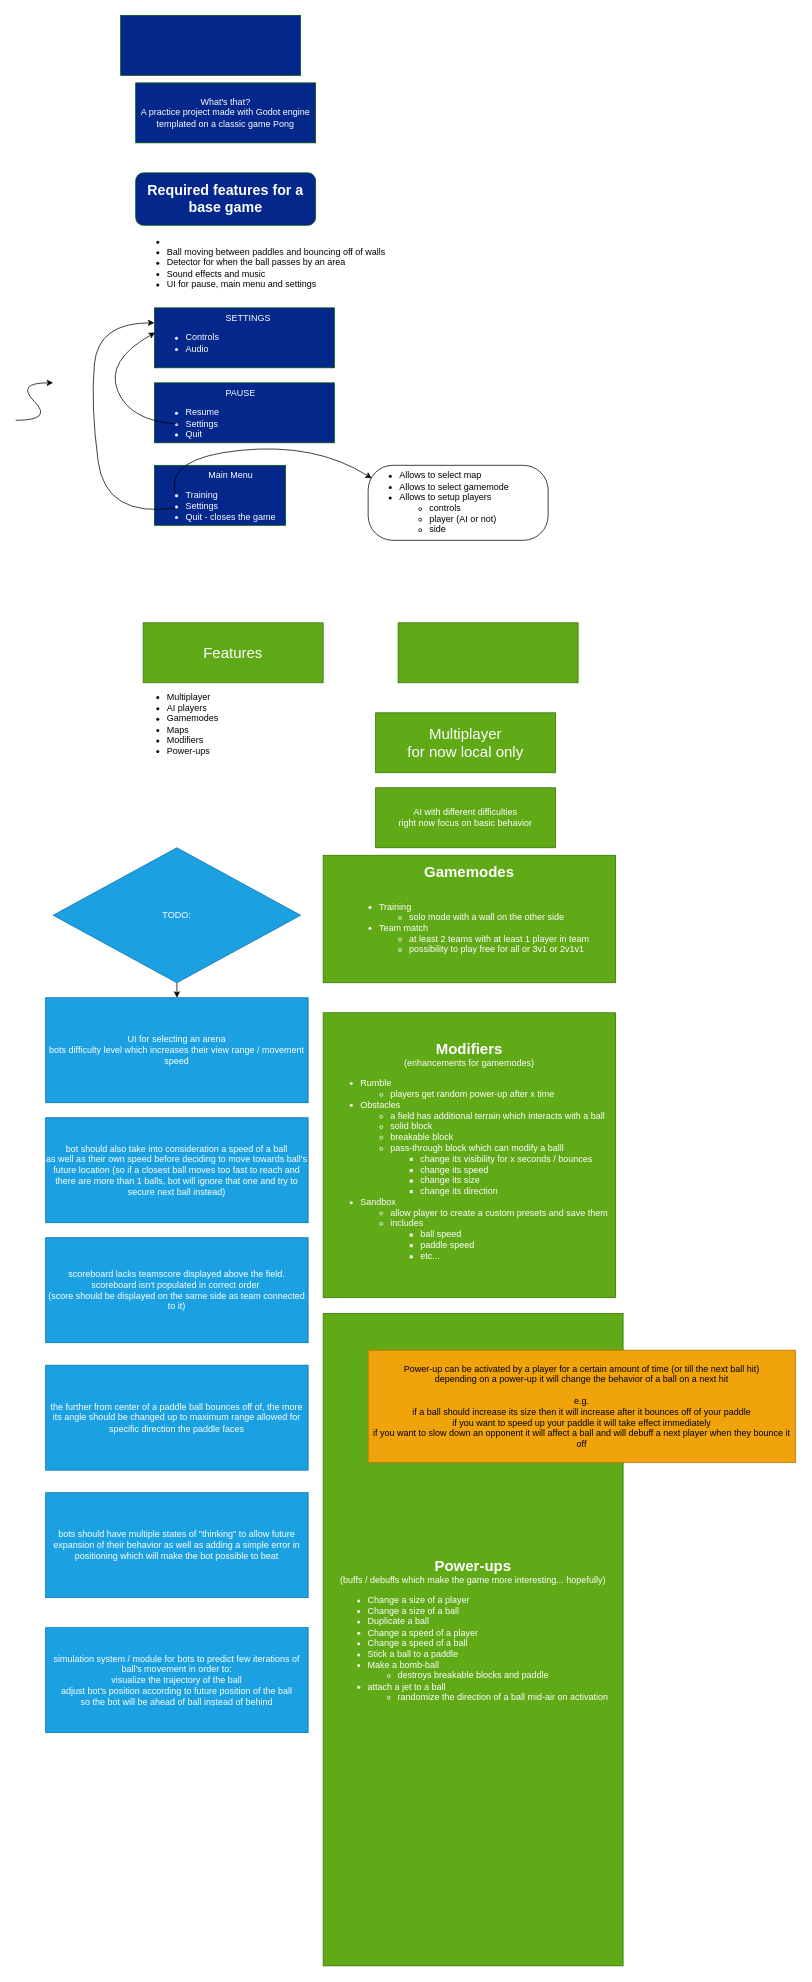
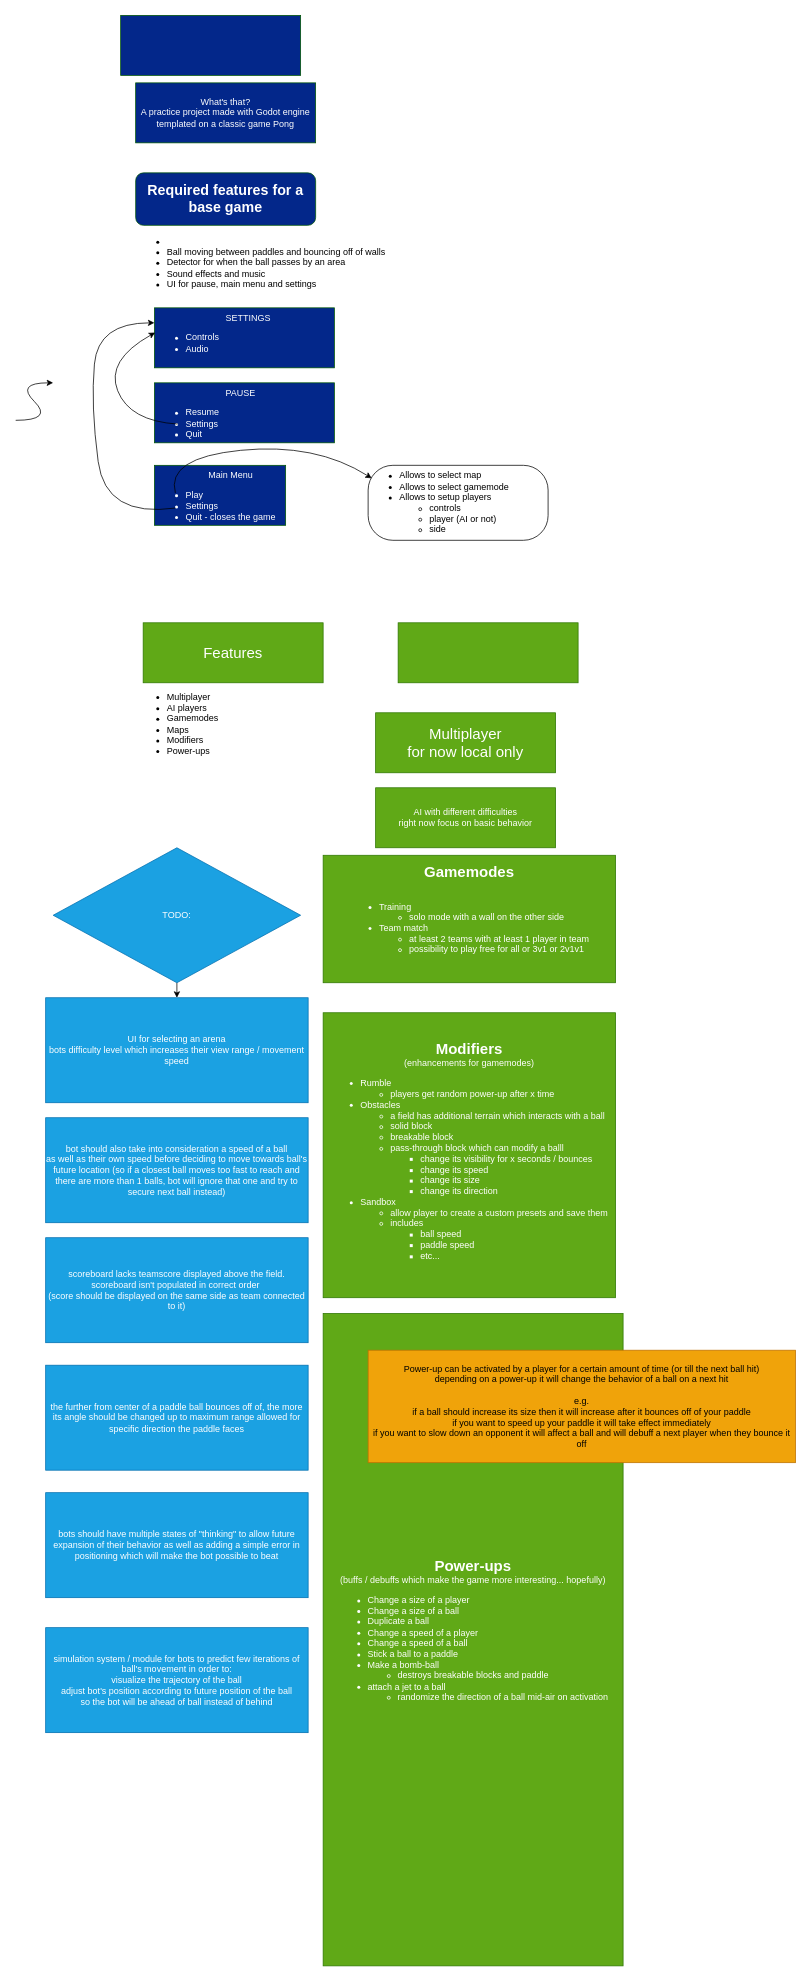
  <mxCell id="0" />
  <mxCell id="1" parent="0" />
  <mxCell id="2" value="What's that?&lt;div&gt;A practice project made with Godot engine templated on a classic game Pong&lt;/div&gt;" style="rounded=0;whiteSpace=wrap;html=1;fillColor=#03278A;strokeColor=#005700;fontColor=#ffffff;" parent="1" vertex="1"><mxGeometry x="180" y="110" width="240" height="80" as="geometry" /></mxCell>
  <mxCell id="3" value="&lt;div&gt;&lt;br&gt;&lt;/div&gt;" style="rounded=0;whiteSpace=wrap;html=1;fillColor=#03278A;strokeColor=#005700;fontColor=#ffffff;" parent="1" vertex="1"><mxGeometry x="160" width="240" height="80" as="geometry" y="20" /></mxCell>
  <mxCell id="4" value="&lt;b&gt;&lt;font style=&quot;font-size: 19px;&quot;&gt;Required features for a base game&lt;/font&gt;&lt;/b&gt;" style="whiteSpace=wrap;html=1;fillColor=#03278A;strokeColor=#005700;fontColor=#ffffff;rounded=1;" parent="1" vertex="1"><mxGeometry x="180" y="230" width="240" height="70" as="geometry" /></mxCell>
  <mxCell id="5" value="&lt;ul&gt;&lt;li&gt;&lt;span style=&quot;color: rgb(255, 255, 255); text-align: center;&quot;&gt;Player controller for moving a&amp;nbsp;&lt;/span&gt;&lt;span style=&quot;color: rgb(255, 255, 255); text-align: center; background-color: initial;&quot;&gt;paddle&lt;/span&gt;&lt;br&gt;&lt;/li&gt;&lt;li&gt;Ball moving between paddles and bouncing off of walls&lt;/li&gt;&lt;li&gt;Detector for when the ball passes by an area&lt;/li&gt;&lt;li&gt;Sound effects and music&lt;/li&gt;&lt;li&gt;UI for pause, main menu and settings&lt;/li&gt;&lt;/ul&gt;" style="text;strokeColor=none;fillColor=none;html=1;whiteSpace=wrap;verticalAlign=middle;overflow=hidden;dropTarget=1;" parent="1" vertex="1"><mxGeometry x="180" y="300" width="360" height="90" as="geometry" /></mxCell>
  <mxCell id="6" value="&lt;div style=&quot;line-height: 120%; padding-left: 40px;&quot;&gt;&lt;div style=&quot;text-align: center; line-height: 120%;&quot;&gt;&lt;span style=&quot;background-color: initial;&quot;&gt;&lt;span style=&quot;white-space: pre;&quot;&gt;&#09;&lt;/span&gt;&lt;span style=&quot;white-space: pre;&quot;&gt;&#09;&lt;/span&gt;SETTINGS&lt;/span&gt;&lt;br&gt;&lt;/div&gt;&lt;div style=&quot;line-height: 0%;&quot;&gt;&lt;br&gt;&lt;/div&gt;&lt;div style=&quot;line-height: 120%;&quot;&gt;&lt;ul style=&quot;padding-left: 0px; line-height: 120%;&quot;&gt;&lt;li style=&quot;&quot;&gt;Controls&lt;/li&gt;&lt;li style=&quot;&quot;&gt;Audio&lt;/li&gt;&lt;/ul&gt;&lt;/div&gt;&lt;/div&gt;" style="rounded=0;whiteSpace=wrap;html=1;fillColor=#03278A;strokeColor=#005700;fontColor=#ffffff;align=left;verticalAlign=top;" parent="1" vertex="1"><mxGeometry x="205" y="410" width="240" height="80" as="geometry" /></mxCell>
  <mxCell id="7" value="&lt;div style=&quot;line-height: 120%; padding-left: 40px;&quot;&gt;&lt;div style=&quot;text-align: center; line-height: 120%;&quot;&gt;&lt;span style=&quot;background-color: initial;&quot;&gt;&lt;span style=&quot;white-space: pre;&quot;&gt;&#09;&lt;/span&gt;&lt;span style=&quot;white-space: pre;&quot;&gt;&#09;&lt;/span&gt;PAUSE&lt;/span&gt;&lt;br&gt;&lt;/div&gt;&lt;div style=&quot;line-height: 0%;&quot;&gt;&lt;br&gt;&lt;/div&gt;&lt;div style=&quot;line-height: 120%;&quot;&gt;&lt;ul style=&quot;padding-left: 0px; line-height: 120%;&quot;&gt;&lt;li&gt;Resume&lt;/li&gt;&lt;li&gt;Settings&lt;/li&gt;&lt;li style=&quot;&quot;&gt;Quit&lt;/li&gt;&lt;/ul&gt;&lt;/div&gt;&lt;/div&gt;" style="rounded=0;whiteSpace=wrap;html=1;fillColor=#03278A;strokeColor=#005700;fontColor=#ffffff;align=left;verticalAlign=top;" parent="1" vertex="1"><mxGeometry x="205" y="510" width="240" height="80" as="geometry" /></mxCell>
- <mxCell id="8" value="&lt;div style=&quot;line-height: 120%; padding-left: 40px;&quot;&gt;&lt;div style=&quot;text-align: center; line-height: 120%;&quot;&gt;&lt;span style=&quot;background-color: initial;&quot;&gt;Main Menu&lt;/span&gt;&lt;br&gt;&lt;/div&gt;&lt;div style=&quot;line-height: 0%;&quot;&gt;&lt;br&gt;&lt;/div&gt;&lt;div style=&quot;line-height: 120%;&quot;&gt;&lt;ul style=&quot;padding-left: 0px; line-height: 120%;&quot;&gt;&lt;li&gt;Training&lt;/li&gt;&lt;li&gt;Settings&lt;/li&gt;&lt;li&gt;Quit - closes the game&lt;/li&gt;&lt;/ul&gt;&lt;/div&gt;&lt;/div&gt;" style="rounded=0;whiteSpace=wrap;html=1;fillColor=#03278A;strokeColor=#005700;fontColor=#ffffff;align=left;verticalAlign=top;" parent="1" vertex="1"><mxGeometry x="205" y="620" width="175" height="80" as="geometry" /></mxCell>
+ <mxCell id="8" value="&lt;div style=&quot;line-height: 120%; padding-left: 40px;&quot;&gt;&lt;div style=&quot;text-align: center; line-height: 120%;&quot;&gt;&lt;span style=&quot;background-color: initial;&quot;&gt;Main Menu&lt;/span&gt;&lt;br&gt;&lt;/div&gt;&lt;div style=&quot;line-height: 0%;&quot;&gt;&lt;br&gt;&lt;/div&gt;&lt;div style=&quot;line-height: 120%;&quot;&gt;&lt;ul style=&quot;padding-left: 0px; line-height: 120%;&quot;&gt;&lt;li&gt;Play&lt;/li&gt;&lt;li&gt;Settings&lt;/li&gt;&lt;li&gt;Quit - closes the game&lt;/li&gt;&lt;/ul&gt;&lt;/div&gt;&lt;/div&gt;" style="rounded=0;whiteSpace=wrap;html=1;fillColor=#03278A;strokeColor=#005700;fontColor=#ffffff;align=left;verticalAlign=top;" parent="1" vertex="1"><mxGeometry x="205" y="620" width="175" height="80" as="geometry" /></mxCell>
  <mxCell id="9" value="&lt;ul&gt;&lt;li&gt;Allows to select map&lt;/li&gt;&lt;li&gt;Allows to select gamemode&lt;/li&gt;&lt;li&gt;Allows to setup players&amp;nbsp;&lt;/li&gt;&lt;ul&gt;&lt;li&gt;controls&lt;/li&gt;&lt;li&gt;player (AI or not)&lt;/li&gt;&lt;li&gt;side&lt;/li&gt;&lt;/ul&gt;&lt;/ul&gt;" style="rounded=1;whiteSpace=wrap;html=1;arcSize=33;align=left;" parent="1" vertex="1"><mxGeometry x="490" y="620" width="240" height="100" as="geometry" /></mxCell>
  <mxCell id="10" value="" style="curved=1;endArrow=classic;html=1;rounded=0;" parent="1" edge="1"><mxGeometry width="50" height="50" relative="1" as="geometry"><mxPoint y="560" as="sourcePoint" x="20" /><mxPoint x="70" y="510" as="targetPoint" /><Array as="points"><mxPoint x="70" y="560" /><mxPoint y="510" x="20" /></Array></mxGeometry></mxCell>
  <mxCell id="11" value="" style="curved=1;endArrow=classic;html=1;rounded=0;entryX=0;entryY=0.25;entryDx=0;entryDy=0;" parent="1" target="6" edge="1"><mxGeometry width="50" height="50" relative="1" as="geometry"><mxPoint x="233" y="677" as="sourcePoint" /><mxPoint x="190" y="600" as="targetPoint" /><Array as="points"><mxPoint x="140" y="690" /><mxPoint x="120" y="540" /><mxPoint x="130" y="430" /></Array></mxGeometry></mxCell>
  <mxCell id="12" value="" style="curved=1;endArrow=classic;html=1;rounded=0;entryX=0.02;entryY=0.173;entryDx=0;entryDy=0;entryPerimeter=0;" parent="1" target="9" edge="1"><mxGeometry width="50" height="50" relative="1" as="geometry"><mxPoint x="233" y="657" as="sourcePoint" /><mxPoint x="460" y="620" as="targetPoint" /><Array as="points"><mxPoint x="220" y="610" /><mxPoint x="420" y="590" /></Array></mxGeometry></mxCell>
  <mxCell id="13" value="" style="curved=1;endArrow=classic;html=1;rounded=0;" parent="1" edge="1"><mxGeometry width="50" height="50" relative="1" as="geometry"><mxPoint x="236" y="565" as="sourcePoint" /><mxPoint x="206" y="443" as="targetPoint" /><Array as="points"><mxPoint x="172" y="561" /><mxPoint x="140" y="480" /></Array></mxGeometry></mxCell>
  <mxCell id="14" value="&lt;div style=&quot;font-size: 20px;&quot;&gt;Features&lt;/div&gt;" style="rounded=0;whiteSpace=wrap;html=1;fillColor=#60a917;strokeColor=#2D7600;fontColor=#ffffff;" parent="1" vertex="1"><mxGeometry x="190" y="830" width="240" height="80" as="geometry" /></mxCell>
  <mxCell id="15" value="&lt;ul&gt;&lt;li&gt;Multiplayer&lt;/li&gt;&lt;li&gt;AI players&lt;/li&gt;&lt;li&gt;Gamemodes&lt;/li&gt;&lt;li&gt;Maps&lt;/li&gt;&lt;li&gt;Modifiers&lt;/li&gt;&lt;li&gt;Power-ups&lt;/li&gt;&lt;/ul&gt;" style="text;strokeColor=none;fillColor=none;html=1;whiteSpace=wrap;verticalAlign=middle;overflow=hidden;" parent="1" vertex="1"><mxGeometry x="180" y="880" width="390" height="170" as="geometry" /></mxCell>
  <mxCell id="16" value="&lt;div style=&quot;font-size: 20px;&quot;&gt;&lt;br&gt;&lt;/div&gt;" style="rounded=0;whiteSpace=wrap;html=1;fillColor=#60a917;strokeColor=#2D7600;fontColor=#ffffff;" parent="1" vertex="1"><mxGeometry x="530" y="830" width="240" height="80" as="geometry" /></mxCell>
  <mxCell id="17" value="&lt;div style=&quot;font-size: 20px;&quot;&gt;Multiplayer&lt;/div&gt;&lt;div style=&quot;font-size: 20px;&quot;&gt;for now local only&lt;/div&gt;" style="rounded=0;whiteSpace=wrap;html=1;fillColor=#60a917;strokeColor=#2D7600;fontColor=#ffffff;" parent="1" vertex="1"><mxGeometry x="500" y="950" width="240" height="80" as="geometry" /></mxCell>
  <mxCell id="18" value="AI with different difficulties&lt;div&gt;right now focus on basic behavior&lt;/div&gt;" style="rounded=0;whiteSpace=wrap;html=1;fillColor=#60a917;strokeColor=#2D7600;fontColor=#ffffff;" parent="1" vertex="1"><mxGeometry x="500" y="1050" width="240" height="80" as="geometry" /></mxCell>
  <mxCell id="19" value="&lt;b&gt;&lt;font style=&quot;font-size: 20px;&quot;&gt;Gamemodes&lt;/font&gt;&lt;/b&gt;&lt;div&gt;&lt;br&gt;&lt;div&gt;&lt;ul&gt;&lt;li style=&quot;text-align: left;&quot;&gt;&lt;span style=&quot;text-align: center;&quot;&gt;Training&amp;nbsp;&lt;/span&gt;&lt;/li&gt;&lt;ul&gt;&lt;li style=&quot;text-align: left;&quot;&gt;solo mode with a wall on the other side&lt;/li&gt;&lt;/ul&gt;&lt;li style=&quot;text-align: left;&quot;&gt;Team match&amp;nbsp;&lt;/li&gt;&lt;ul&gt;&lt;li style=&quot;text-align: left;&quot;&gt;at least 2 teams with at least 1 player in team&lt;/li&gt;&lt;li style=&quot;text-align: left;&quot;&gt;possibility to play free for all or 3v1 or 2v1v1&lt;/li&gt;&lt;/ul&gt;&lt;/ul&gt;&lt;/div&gt;&lt;div&gt;&lt;br&gt;&lt;/div&gt;&lt;/div&gt;" style="rounded=0;whiteSpace=wrap;html=1;fillColor=#60a917;strokeColor=#2D7600;fontColor=#ffffff;" parent="1" vertex="1"><mxGeometry x="430" y="1140" width="390" height="170" as="geometry" /></mxCell>
  <mxCell id="20" value="&lt;b&gt;&lt;font style=&quot;font-size: 20px;&quot;&gt;Modifiers&lt;/font&gt;&lt;/b&gt;&lt;div&gt;(enhancements for gamemodes)&lt;br&gt;&lt;div&gt;&lt;ul&gt;&lt;li style=&quot;text-align: left;&quot;&gt;Rumble&lt;/li&gt;&lt;ul&gt;&lt;li style=&quot;text-align: left;&quot;&gt;players get random power-up after x time&lt;/li&gt;&lt;/ul&gt;&lt;li style=&quot;text-align: left;&quot;&gt;Obstacles&lt;/li&gt;&lt;ul&gt;&lt;li style=&quot;text-align: left;&quot;&gt;a field has additional terrain which interacts with a ball&lt;/li&gt;&lt;li style=&quot;text-align: left;&quot;&gt;solid block&lt;/li&gt;&lt;li style=&quot;text-align: left;&quot;&gt;breakable block&lt;/li&gt;&lt;li style=&quot;text-align: left;&quot;&gt;pass-through block which can modify a balll&lt;/li&gt;&lt;ul&gt;&lt;li style=&quot;text-align: left;&quot;&gt;change its visibility for x seconds / bounces&lt;/li&gt;&lt;li style=&quot;text-align: left;&quot;&gt;change its speed&lt;/li&gt;&lt;li style=&quot;text-align: left;&quot;&gt;change its size&lt;/li&gt;&lt;li style=&quot;text-align: left;&quot;&gt;change its direction&lt;/li&gt;&lt;/ul&gt;&lt;/ul&gt;&lt;li style=&quot;text-align: left;&quot;&gt;Sandbox&lt;/li&gt;&lt;ul&gt;&lt;li style=&quot;text-align: left;&quot;&gt;allow player to create a custom presets and save them&lt;/li&gt;&lt;li style=&quot;text-align: left;&quot;&gt;includes&lt;/li&gt;&lt;ul&gt;&lt;li style=&quot;text-align: left;&quot;&gt;ball speed&lt;/li&gt;&lt;li style=&quot;text-align: left;&quot;&gt;paddle speed&lt;/li&gt;&lt;li style=&quot;text-align: left;&quot;&gt;etc...&lt;/li&gt;&lt;/ul&gt;&lt;/ul&gt;&lt;/ul&gt;&lt;/div&gt;&lt;/div&gt;" style="rounded=0;whiteSpace=wrap;html=1;fillColor=#60a917;strokeColor=#2D7600;fontColor=#ffffff;" parent="1" vertex="1"><mxGeometry x="430" y="1350" width="390" height="380" as="geometry" /></mxCell>
  <mxCell id="21" value="&lt;b&gt;&lt;font style=&quot;font-size: 20px;&quot;&gt;Power-ups&lt;/font&gt;&lt;/b&gt;&lt;div&gt;(buffs / debuffs which make the game more interesting... hopefully)&lt;br&gt;&lt;div&gt;&lt;ul&gt;&lt;li style=&quot;text-align: left;&quot;&gt;&lt;span style=&quot;text-align: center;&quot;&gt;Change a size of a player&lt;/span&gt;&lt;/li&gt;&lt;li style=&quot;text-align: left;&quot;&gt;Change a size of a ball&lt;/li&gt;&lt;li style=&quot;text-align: left;&quot;&gt;Duplicate a ball&lt;/li&gt;&lt;li style=&quot;text-align: left;&quot;&gt;Change a speed of a player&lt;/li&gt;&lt;li style=&quot;text-align: left;&quot;&gt;Change a speed of a ball&lt;/li&gt;&lt;li style=&quot;text-align: left;&quot;&gt;Stick a ball to a paddle&lt;/li&gt;&lt;li style=&quot;text-align: left;&quot;&gt;Make a bomb-ball&lt;/li&gt;&lt;ul&gt;&lt;li style=&quot;text-align: left;&quot;&gt;destroys breakable blocks and paddle&lt;/li&gt;&lt;/ul&gt;&lt;li style=&quot;text-align: left;&quot;&gt;attach a jet to a ball&lt;/li&gt;&lt;ul&gt;&lt;li style=&quot;text-align: left;&quot;&gt;randomize the direction of a ball mid-air on activation&lt;/li&gt;&lt;/ul&gt;&lt;/ul&gt;&lt;/div&gt;&lt;div&gt;&lt;br&gt;&lt;/div&gt;&lt;/div&gt;" style="rounded=0;whiteSpace=wrap;html=1;fillColor=#60a917;strokeColor=#2D7600;fontColor=#ffffff;" parent="1" vertex="1"><mxGeometry x="430" y="1751" width="400" height="870" as="geometry" /></mxCell>
  <mxCell id="22" value="Power-up can be activated by a player for a certain amount of time (or till the next ball hit)&lt;div&gt;depending on a power-up it will change the behavior of a ball on a next hit&lt;/div&gt;&lt;div&gt;&lt;br&gt;&lt;/div&gt;&lt;div&gt;e.g.&lt;/div&gt;&lt;div&gt;if a ball should increase its size then it will increase after it bounces off of your paddle&lt;/div&gt;&lt;div&gt;if you want to speed up your paddle it will take effect immediately&lt;/div&gt;&lt;div&gt;if you want to slow down an opponent it will affect a ball and will debuff a next player when they bounce it off&lt;/div&gt;" style="rounded=0;whiteSpace=wrap;html=1;fillColor=#f0a30a;fontColor=#000000;strokeColor=#BD7000;" parent="1" vertex="1"><mxGeometry x="490" y="1800" width="570" height="150" as="geometry" /></mxCell>
  <mxCell id="23" style="edgeStyle=orthogonalEdgeStyle;rounded=0;orthogonalLoop=1;jettySize=auto;html=1;exitX=0.5;exitY=1;exitDx=0;exitDy=0;" parent="1" source="24" edge="1"><mxGeometry relative="1" as="geometry"><mxPoint x="235" y="1330" as="targetPoint" /></mxGeometry></mxCell>
  <mxCell id="24" value="&lt;div style=&quot;&quot;&gt;&lt;span style=&quot;background-color: initial;&quot;&gt;TODO:&lt;/span&gt;&lt;/div&gt;" style="rhombus;whiteSpace=wrap;html=1;fillColor=#1ba1e2;fontColor=#ffffff;strokeColor=#006EAF;align=center;" parent="1" vertex="1"><mxGeometry x="70" y="1130" width="330" height="180" as="geometry" /></mxCell>
  <mxCell id="25" value="&lt;div&gt;bot should also take into consideration a speed of a ball&lt;/div&gt;&lt;div&gt;as well as their own speed before deciding to move towards ball's future location (so if a closest ball moves too fast to reach and there are more than 1 balls, bot will ignore that one and try to secure next ball instead)&lt;/div&gt;" style="rounded=0;whiteSpace=wrap;html=1;fillColor=#1ba1e2;fontColor=#ffffff;strokeColor=#006EAF;" parent="1" vertex="1"><mxGeometry x="60" y="1490" width="350" height="140" as="geometry" /></mxCell>
  <mxCell id="26" value="scoreboard lacks teamscore displayed above the field.&lt;div&gt;scoreboard isn't populated in correct order&amp;nbsp;&lt;/div&gt;&lt;div&gt;(score should be displayed on the same side as team connected to it)&lt;/div&gt;" style="rounded=0;whiteSpace=wrap;html=1;fillColor=#1ba1e2;fontColor=#ffffff;strokeColor=#006EAF;" parent="1" vertex="1"><mxGeometry x="60" y="1650" width="350" height="140" as="geometry" /></mxCell>
  <mxCell id="27" value="UI for selecting an arena&lt;div&gt;bots difficulty level which increases their view range / movement speed&lt;/div&gt;" style="rounded=0;whiteSpace=wrap;html=1;fillColor=#1ba1e2;fontColor=#ffffff;strokeColor=#006EAF;" parent="1" vertex="1"><mxGeometry x="60" y="1330" width="350" height="140" as="geometry" /></mxCell>
  <mxCell id="28" value="the further from center of a paddle ball bounces off of, the more its angle should be changed up to maximum range allowed for specific direction the paddle faces" style="rounded=0;whiteSpace=wrap;html=1;fillColor=#1ba1e2;fontColor=#ffffff;strokeColor=#006EAF;" parent="1" vertex="1"><mxGeometry x="60" y="1820" width="350" height="140" as="geometry" /></mxCell>
  <mxCell id="29" value="bots should have multiple states of &quot;thinking&quot; to allow future expansion of their behavior as well as adding a simple error in positioning which will make the bot possible to beat" style="rounded=0;whiteSpace=wrap;html=1;fillColor=#1ba1e2;fontColor=#ffffff;strokeColor=#006EAF;" parent="1" vertex="1"><mxGeometry x="60" y="1990" width="350" height="140" as="geometry" /></mxCell>
  <mxCell id="30" value="simulation system / module for bots to predict few iterations of ball's movement in order to:&lt;div&gt;visualize the trajectory of the ball&lt;/div&gt;&lt;div&gt;adjust bot's position according to future position of the ball&lt;/div&gt;&lt;div&gt;so the bot will be ahead of ball instead of behind&lt;/div&gt;" style="rounded=0;whiteSpace=wrap;html=1;fillColor=#1ba1e2;fontColor=#ffffff;strokeColor=#006EAF;" vertex="1" parent="1"><mxGeometry x="60" y="2170" width="350" height="140" as="geometry" /></mxCell>
